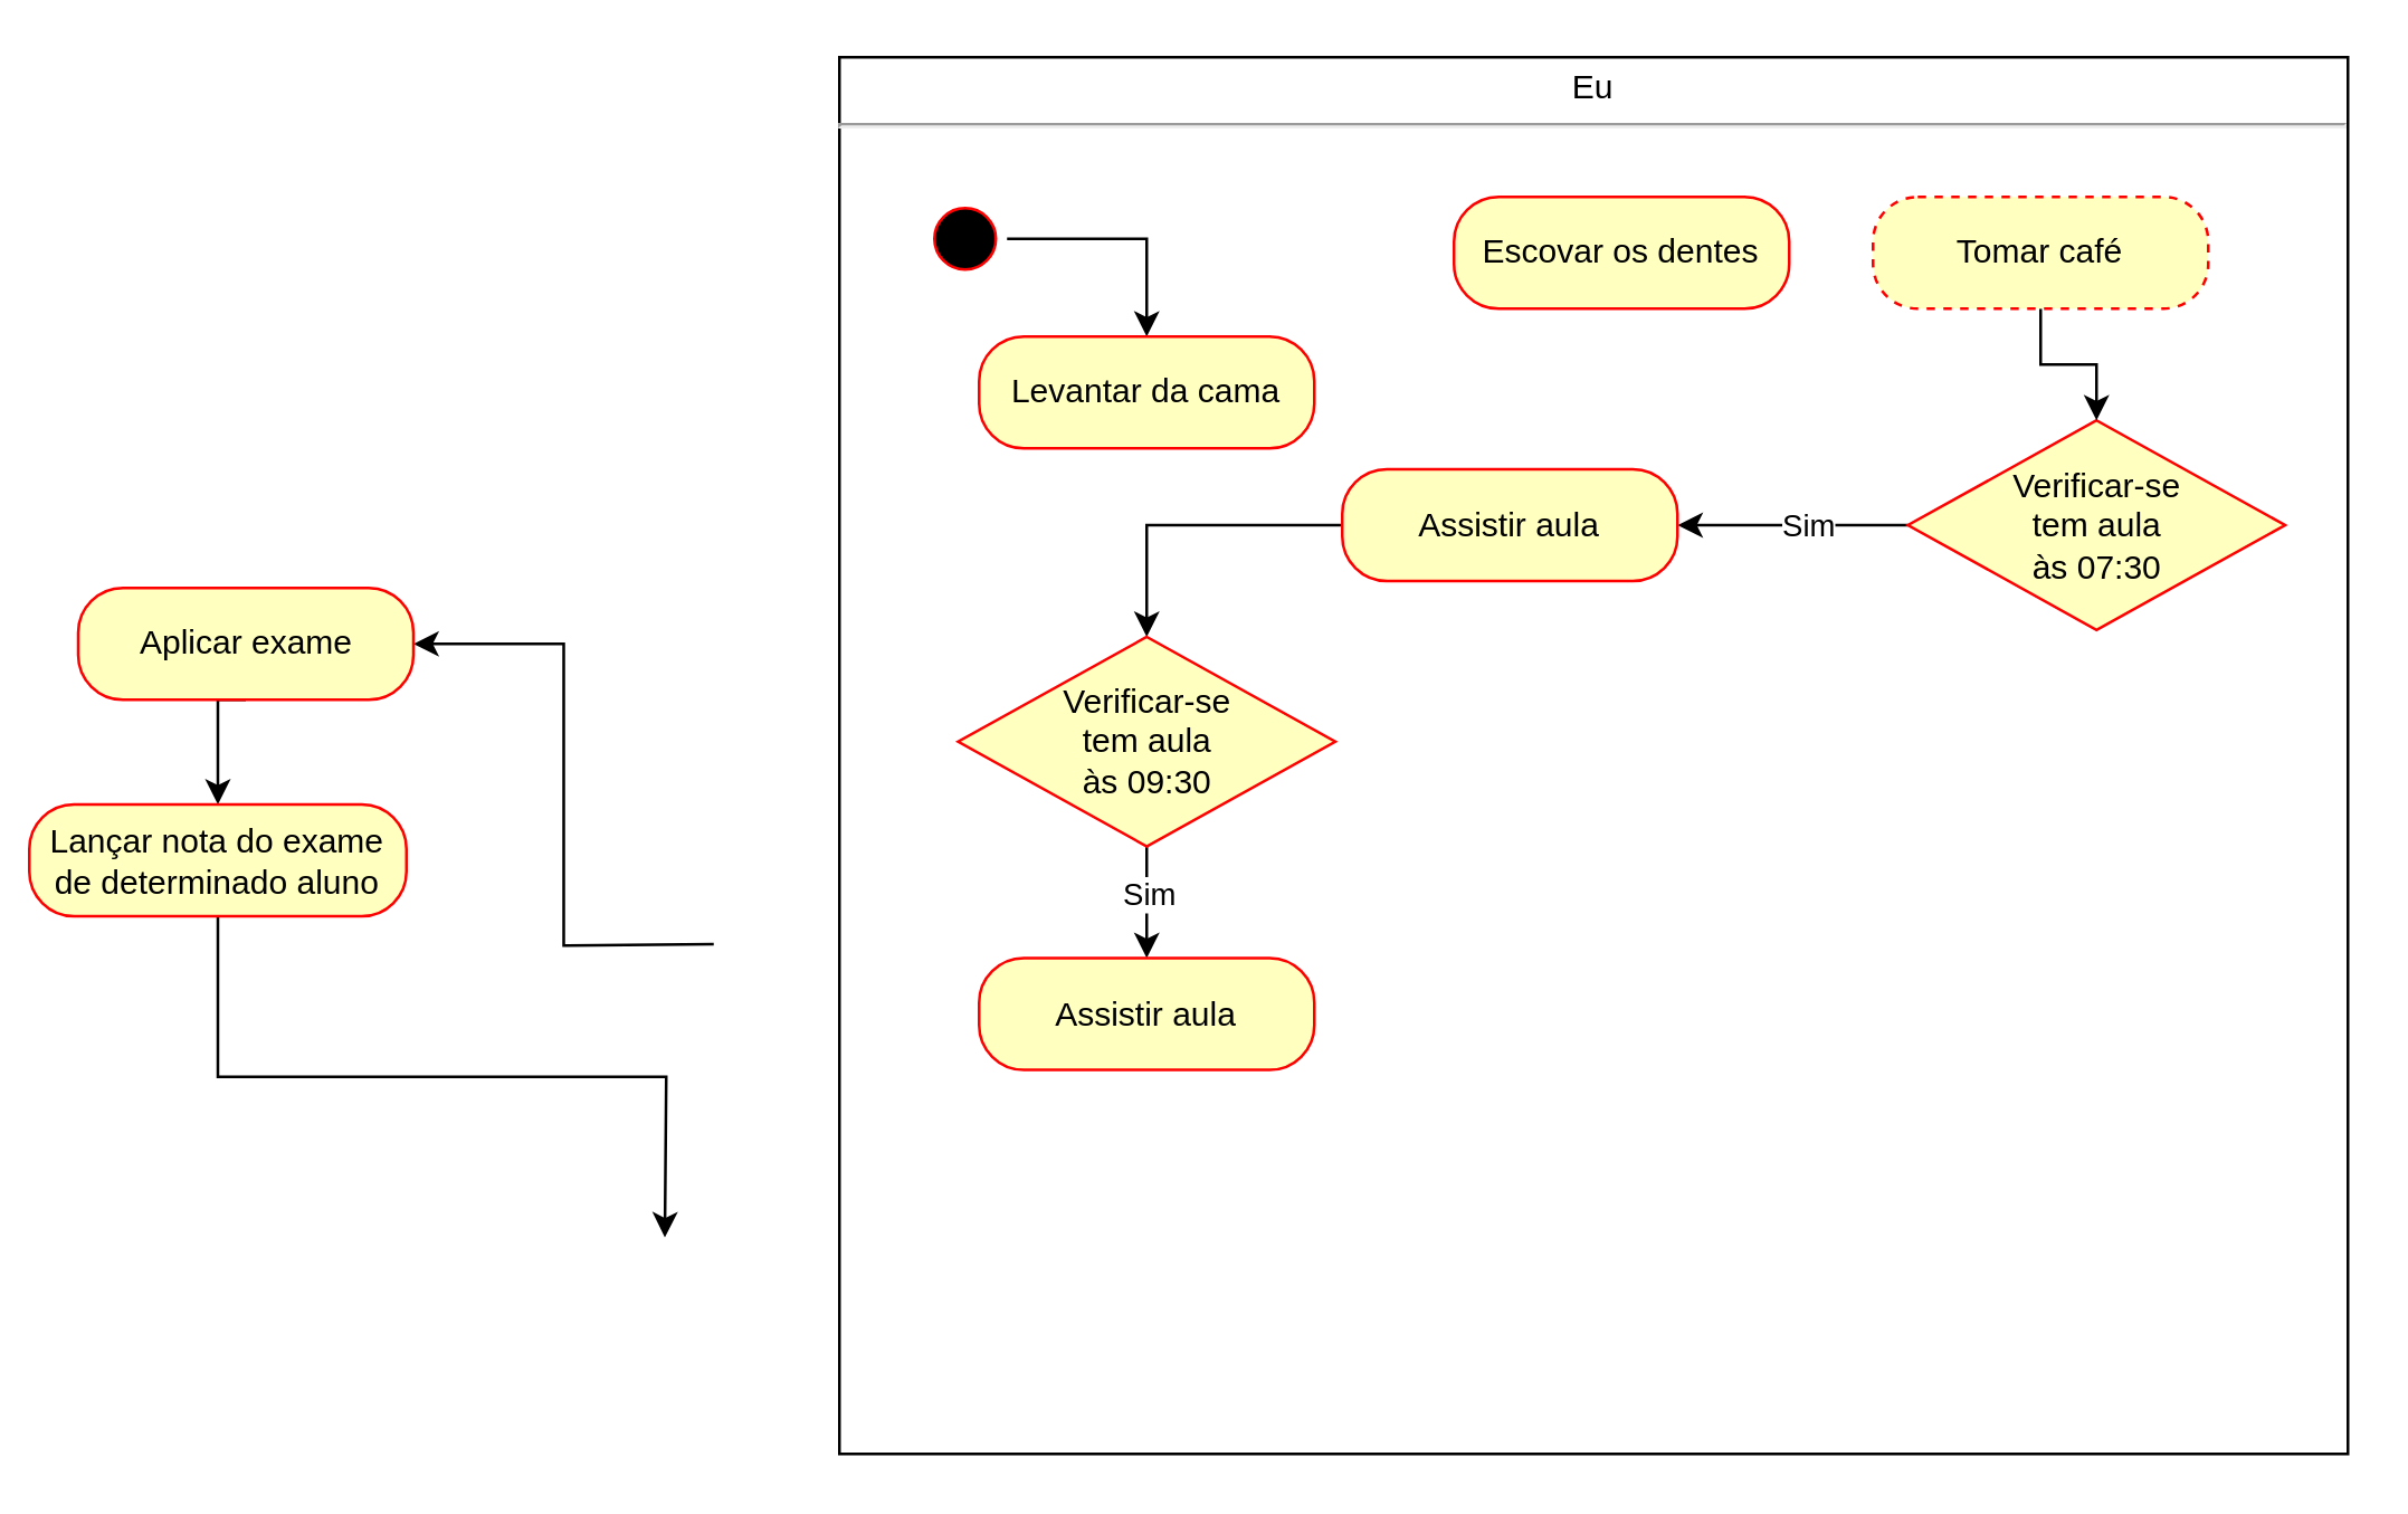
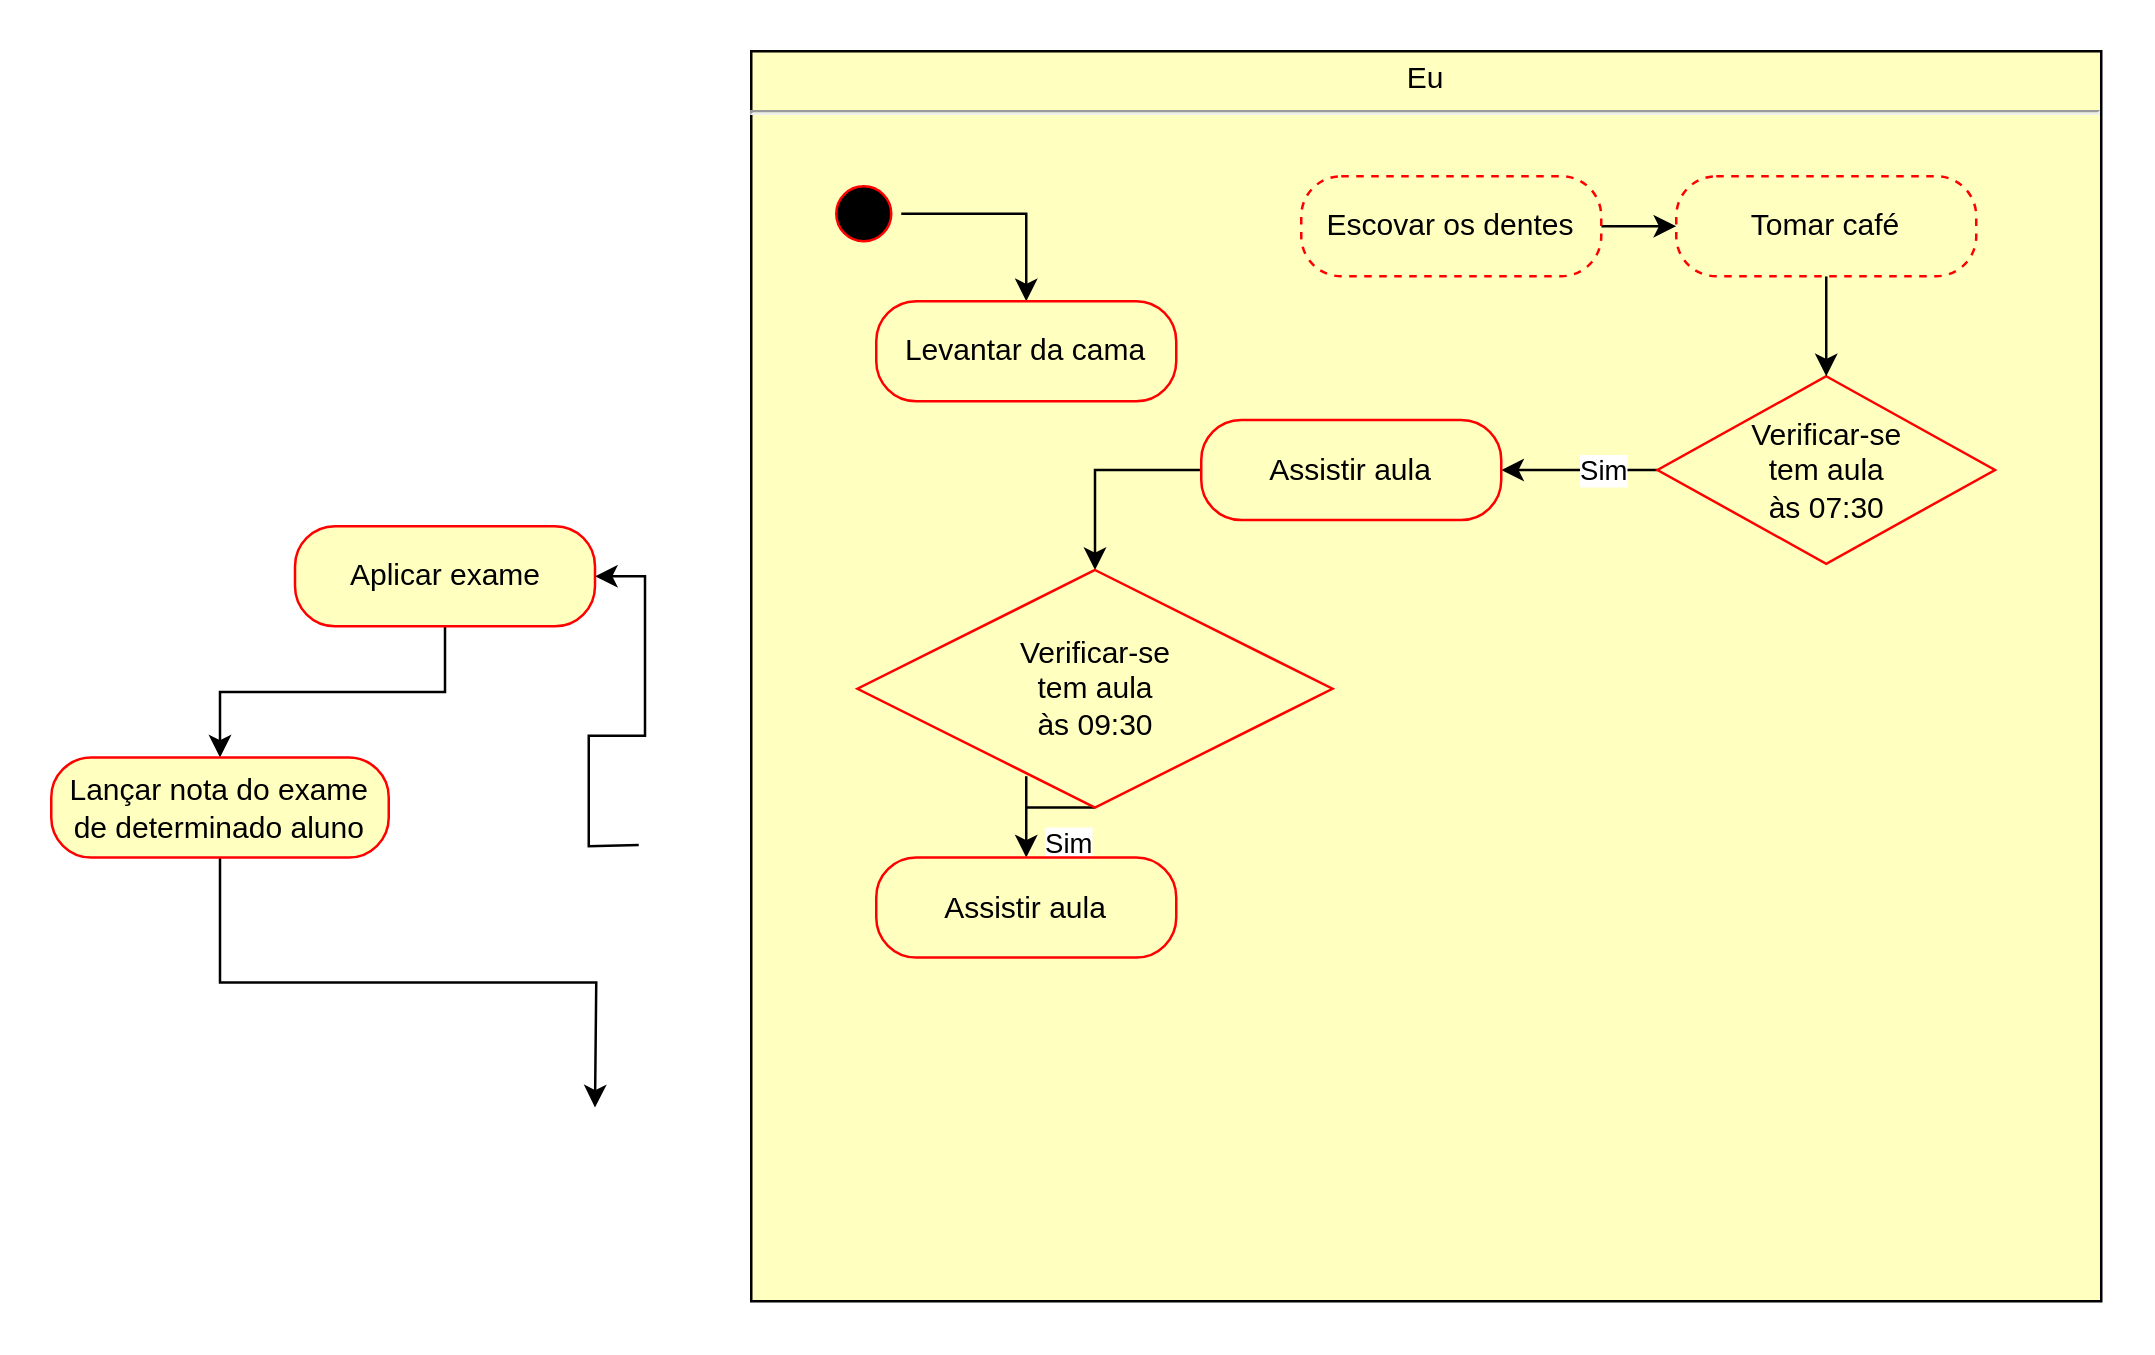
  <mxCell id="0" />
  <mxCell id="1" parent="0" />
- <mxCell id="2" value="&lt;p style=&quot;margin: 4px 0px 0px ; text-align: center&quot;&gt;Eu&lt;/p&gt;&lt;hr&gt;&lt;p style=&quot;margin: 0px ; margin-left: 8px&quot;&gt;&lt;br&gt;&lt;/p&gt;" style="verticalAlign=top;align=left;overflow=fill;fontSize=12;fontFamily=Helvetica;html=1;" vertex="1" parent="1"><mxGeometry x="300" y="20" width="540" height="500" as="geometry" /></mxCell>
+ <mxCell id="2" value="&lt;p style=&quot;margin: 4px 0px 0px ; text-align: center&quot;&gt;Eu&lt;/p&gt;&lt;hr&gt;&lt;p style=&quot;margin: 0px ; margin-left: 8px&quot;&gt;&lt;br&gt;&lt;/p&gt;" style="verticalAlign=top;align=left;overflow=fill;fontSize=12;fontFamily=Helvetica;html=1;fillColor=#ffffc0;" vertex="1" parent="1"><mxGeometry x="300" y="20" width="540" height="500" as="geometry" /></mxCell>
  <mxCell id="3" style="edgeStyle=orthogonalEdgeStyle;rounded=0;orthogonalLoop=1;jettySize=auto;html=1;exitX=1;exitY=0.5;exitDx=0;exitDy=0;entryX=0.5;entryY=0;entryDx=0;entryDy=0;" edge="1" parent="1" source="4" target="5"><mxGeometry relative="1" as="geometry" /></mxCell>
  <mxCell id="4" value="" style="ellipse;html=1;shape=startState;fillColor=#000000;strokeColor=#ff0000;" vertex="1" parent="1"><mxGeometry x="330" y="70" width="30" height="30" as="geometry" /></mxCell>
  <mxCell id="5" value="Levantar da cama" style="rounded=1;whiteSpace=wrap;html=1;arcSize=40;fontColor=#000000;fillColor=#ffffc0;strokeColor=#ff0000;" vertex="1" parent="1"><mxGeometry x="350" y="120" width="120" height="40" as="geometry" /></mxCell>
  <mxCell id="6" style="edgeStyle=orthogonalEdgeStyle;rounded=0;orthogonalLoop=1;jettySize=auto;html=1;exitX=0;exitY=0.5;exitDx=0;exitDy=0;entryX=1;entryY=0.5;entryDx=0;entryDy=0;" edge="1" parent="1" target="8"><mxGeometry relative="1" as="geometry"><mxPoint x="255" y="337.5" as="sourcePoint" /></mxGeometry></mxCell>
  <mxCell id="7" style="edgeStyle=orthogonalEdgeStyle;rounded=0;orthogonalLoop=1;jettySize=auto;html=1;exitX=0.5;exitY=1;exitDx=0;exitDy=0;entryX=0.5;entryY=0;entryDx=0;entryDy=0;" edge="1" parent="1" source="8" target="10"><mxGeometry relative="1" as="geometry" /></mxCell>
- <mxCell id="8" value="Aplicar exame" style="rounded=1;whiteSpace=wrap;html=1;arcSize=40;fontColor=#000000;fillColor=#ffffc0;strokeColor=#ff0000;" vertex="1" parent="1"><mxGeometry x="27.5" y="210" width="120" height="40" as="geometry" /></mxCell>
+ <mxCell id="8" value="Aplicar exame" style="rounded=1;whiteSpace=wrap;html=1;arcSize=40;fontColor=#000000;fillColor=#ffffc0;strokeColor=#ff0000;" vertex="1" parent="1"><mxGeometry x="117.5" y="210" width="120" height="40" as="geometry" /></mxCell>
  <mxCell id="9" style="edgeStyle=orthogonalEdgeStyle;rounded=0;orthogonalLoop=1;jettySize=auto;html=1;exitX=0.5;exitY=1;exitDx=0;exitDy=0;entryX=0;entryY=0.5;entryDx=0;entryDy=0;" edge="1" parent="1" source="10"><mxGeometry relative="1" as="geometry"><mxPoint x="237.5" y="442.5" as="targetPoint" /></mxGeometry></mxCell>
- <mxCell id="10" value="Lançar nota do exame de determinado aluno" style="rounded=1;whiteSpace=wrap;html=1;arcSize=40;fontColor=#000000;fillColor=#ffffc0;strokeColor=#ff0000;" vertex="1" parent="1"><mxGeometry x="10" y="287.5" width="135" height="40" as="geometry" /></mxCell>
+ <mxCell id="10" value="Lançar nota do exame de determinado aluno" style="rounded=1;whiteSpace=wrap;html=1;arcSize=40;fontColor=#000000;fillColor=#ffffc0;strokeColor=#ff0000;" vertex="1" parent="1"><mxGeometry x="20" y="302.5" width="135" height="40" as="geometry" /></mxCell>
  <mxCell id="11" style="edgeStyle=orthogonalEdgeStyle;rounded=0;orthogonalLoop=1;jettySize=auto;html=1;exitX=0;exitY=0.5;exitDx=0;exitDy=0;entryX=1;entryY=0.5;entryDx=0;entryDy=0;" edge="1" parent="1" source="13" target="19"><mxGeometry relative="1" as="geometry" /></mxCell>
  <mxCell id="12" value="Sim" style="edgeLabel;html=1;align=center;verticalAlign=middle;resizable=0;points=[];" vertex="1" connectable="0" parent="11"><mxGeometry x="0.387" y="2" relative="1" as="geometry"><mxPoint x="21" y="-2" as="offset" /></mxGeometry></mxCell>
- <mxCell id="13" value="Verificar-se &lt;br&gt;tem aula&lt;br&gt;às 07:30" style="rhombus;whiteSpace=wrap;html=1;fillColor=#ffffc0;strokeColor=#ff0000;" vertex="1" parent="1"><mxGeometry x="682.5" y="150" width="135" height="75" as="geometry" /></mxCell>
- <mxCell id="15" value="Escovar os dentes" style="rounded=1;whiteSpace=wrap;html=1;arcSize=40;fontColor=#000000;fillColor=#ffffc0;strokeColor=#ff0000;" vertex="1" parent="1"><mxGeometry x="520" y="70" width="120" height="40" as="geometry" /></mxCell>
+ <mxCell id="13" value="Verificar-se &lt;br&gt;tem aula&lt;br&gt;às 07:30" style="rhombus;whiteSpace=wrap;html=1;fillColor=#ffffc0;strokeColor=#ff0000;" vertex="1" parent="1"><mxGeometry x="662.5" y="150" width="135" height="75" as="geometry" /></mxCell>
+ <mxCell id="14" style="edgeStyle=orthogonalEdgeStyle;rounded=0;orthogonalLoop=1;jettySize=auto;html=1;exitX=1;exitY=0.5;exitDx=0;exitDy=0;entryX=0;entryY=0.5;entryDx=0;entryDy=0;" edge="1" parent="1" source="15" target="17"><mxGeometry relative="1" as="geometry" /></mxCell>
+ <mxCell id="15" value="Escovar os dentes" style="rounded=1;whiteSpace=wrap;html=1;arcSize=40;fontColor=#000000;fillColor=#ffffc0;strokeColor=#ff0000;dashed=1;" vertex="1" parent="1"><mxGeometry x="520" y="70" width="120" height="40" as="geometry" /></mxCell>
  <mxCell id="16" style="edgeStyle=orthogonalEdgeStyle;rounded=0;orthogonalLoop=1;jettySize=auto;html=1;exitX=0.5;exitY=1;exitDx=0;exitDy=0;entryX=0.5;entryY=0;entryDx=0;entryDy=0;" edge="1" parent="1" source="17" target="13"><mxGeometry relative="1" as="geometry" /></mxCell>
  <mxCell id="17" value="Tomar café" style="rounded=1;whiteSpace=wrap;html=1;arcSize=40;fontColor=#000000;fillColor=#ffffc0;strokeColor=#ff0000;dashed=1;" vertex="1" parent="1"><mxGeometry x="670" y="70" width="120" height="40" as="geometry" /></mxCell>
  <mxCell id="18" style="edgeStyle=orthogonalEdgeStyle;rounded=0;orthogonalLoop=1;jettySize=auto;html=1;exitX=0;exitY=0.5;exitDx=0;exitDy=0;entryX=0.5;entryY=0;entryDx=0;entryDy=0;" edge="1" parent="1" source="19" target="22"><mxGeometry relative="1" as="geometry" /></mxCell>
  <mxCell id="19" value="Assistir aula" style="rounded=1;whiteSpace=wrap;html=1;arcSize=40;fontColor=#000000;fillColor=#ffffc0;strokeColor=#ff0000;" vertex="1" parent="1"><mxGeometry x="480" y="167.5" width="120" height="40" as="geometry" /></mxCell>
  <mxCell id="20" style="edgeStyle=orthogonalEdgeStyle;rounded=0;orthogonalLoop=1;jettySize=auto;html=1;exitX=0.5;exitY=1;exitDx=0;exitDy=0;entryX=0.5;entryY=0;entryDx=0;entryDy=0;" edge="1" parent="1" source="22" target="23"><mxGeometry relative="1" as="geometry"><Array as="points"><mxPoint x="410" y="310" /><mxPoint x="410" y="310" /></Array></mxGeometry></mxCell>
  <mxCell id="21" value="Sim" style="edgeLabel;html=1;align=center;verticalAlign=middle;resizable=0;points=[];" vertex="1" connectable="0" parent="20"><mxGeometry x="-0.752" y="2" relative="1" as="geometry"><mxPoint x="-2" y="12" as="offset" /></mxGeometry></mxCell>
- <mxCell id="22" value="Verificar-se &lt;br&gt;tem aula&lt;br&gt;às 09:30" style="rhombus;whiteSpace=wrap;html=1;fillColor=#ffffc0;strokeColor=#ff0000;" vertex="1" parent="1"><mxGeometry x="342.5" y="227.5" width="135" height="75" as="geometry" /></mxCell>
+ <mxCell id="22" value="Verificar-se &lt;br&gt;tem aula&lt;br&gt;às 09:30" style="rhombus;whiteSpace=wrap;html=1;fillColor=#ffffc0;strokeColor=#ff0000;" vertex="1" parent="1"><mxGeometry x="342.5" y="227.5" width="190" height="95" as="geometry" /></mxCell>
  <mxCell id="23" value="Assistir aula" style="rounded=1;whiteSpace=wrap;html=1;arcSize=40;fontColor=#000000;fillColor=#ffffc0;strokeColor=#ff0000;" vertex="1" parent="1"><mxGeometry x="350" y="342.5" width="120" height="40" as="geometry" /></mxCell>
